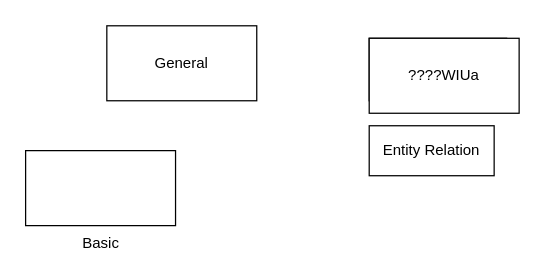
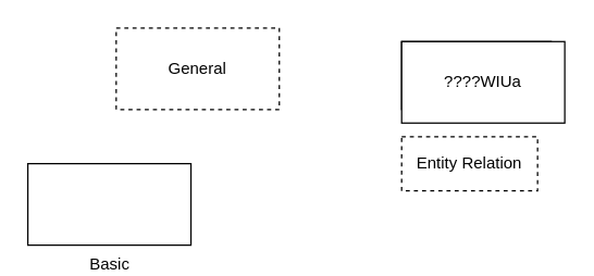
  <mxCell id="0" />
  <mxCell id="1" parent="0" />
  <mxCell id="2" value="UML(Entity)" style="html=1;whiteSpace=wrap;" vertex="1" parent="1"><mxGeometry x="295" y="30" width="110" height="50" as="geometry" /></mxCell>
- <mxCell id="3" value="Entity Relation&lt;br&gt;" style="whiteSpace=wrap;html=1;align=center;" vertex="1" parent="1"><mxGeometry x="295" y="100" width="100" height="40" as="geometry" /></mxCell>
+ <mxCell id="3" value="Entity Relation&lt;br&gt;" style="whiteSpace=wrap;html=1;align=center;dashed=1;" vertex="1" parent="1"><mxGeometry x="295" y="100" width="100" height="40" as="geometry" /></mxCell>
  <mxCell id="4" value="Basic" style="verticalLabelPosition=bottom;verticalAlign=top;html=1;shape=mxgraph.basic.rect;fillColor2=none;strokeWidth=1;size=20;indent=5;" vertex="1" parent="1"><mxGeometry x="20" y="120" width="120" height="60" as="geometry" /></mxCell>
- <mxCell id="5" value="General" style="rounded=0;whiteSpace=wrap;html=1;" vertex="1" parent="1"><mxGeometry x="85" y="20" width="120" height="60" as="geometry" /></mxCell>
+ <mxCell id="5" value="General" style="rounded=0;whiteSpace=wrap;html=1;dashed=1;" vertex="1" parent="1"><mxGeometry x="85" y="20" width="120" height="60" as="geometry" /></mxCell>
  <mxCell id="6" value="????WIUa" style="rounded=0;whiteSpace=wrap;html=1;" vertex="1" parent="1"><mxGeometry x="295" y="30" width="120" height="60" as="geometry" /></mxCell>
